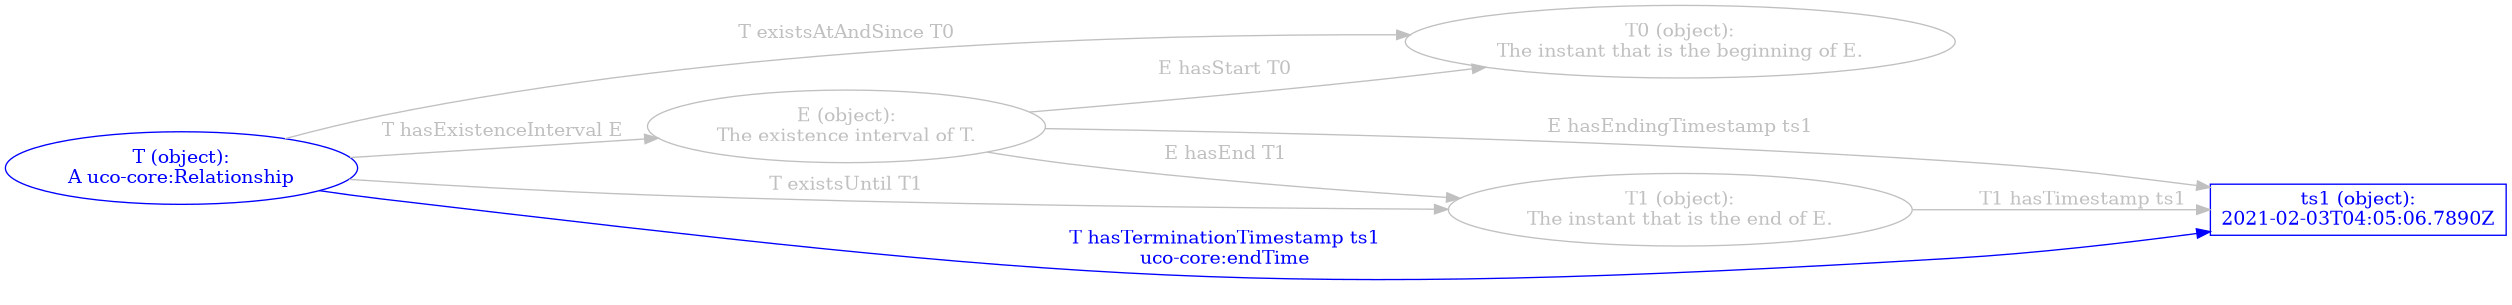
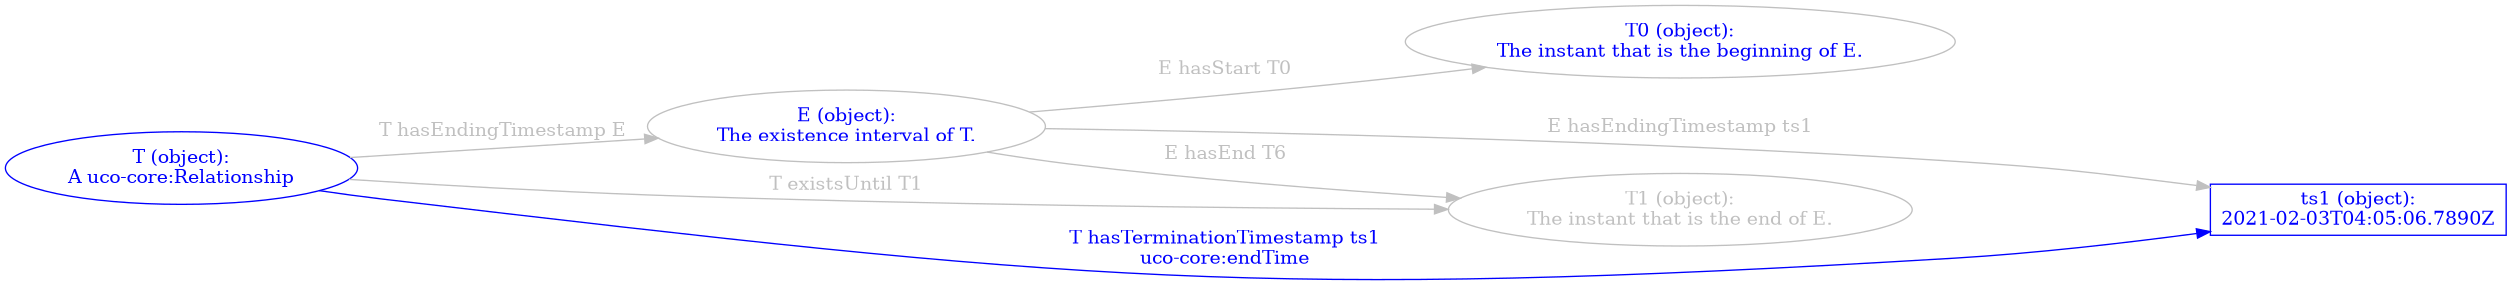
  digraph {
    rankdir=LR
    node [color=silver fontcolor=silver]
    edge [color=silver fontcolor=silver]
    n1 [color=blue fontcolor=blue label="T (object):\nA uco-core:Relationship"]
-   n2 [label="E (object):\nThe existence interval of T."]
-   n3 [label="T0 (object):\nThe instant that is the beginning of E."]
+   n2 [fontcolor=blue label="E (object):\nThe existence interval of T."]
+   n3 [fontcolor=blue label="T0 (object):\nThe instant that is the beginning of E."]
    n4 [label="T1 (object):\nThe instant that is the end of E."]
    n5 [color=blue fontcolor=blue label="ts1 (object):\n2021-02-03T04:05:06.7890Z" shape=box]
-   n1 -> n2 [label="T hasExistenceInterval E"]
-   n1 -> n3 [label="T existsAtAndSince T0"]
+   n1 -> n2 [label="T hasEndingTimestamp E"]
    n1 -> n4 [label="T existsUntil T1"]
    n1 -> n5 [color=blue fontcolor=blue label="T hasTerminationTimestamp ts1\nuco-core:endTime"]
    n2 -> n3 [label="E hasStart T0"]
-   n2 -> n4 [label="E hasEnd T1"]
+   n2 -> n4 [label="E hasEnd T6"]
    n2 -> n5 [label="E hasEndingTimestamp ts1"]
-   n4 -> n5 [label="T1 hasTimestamp ts1"]
  }
